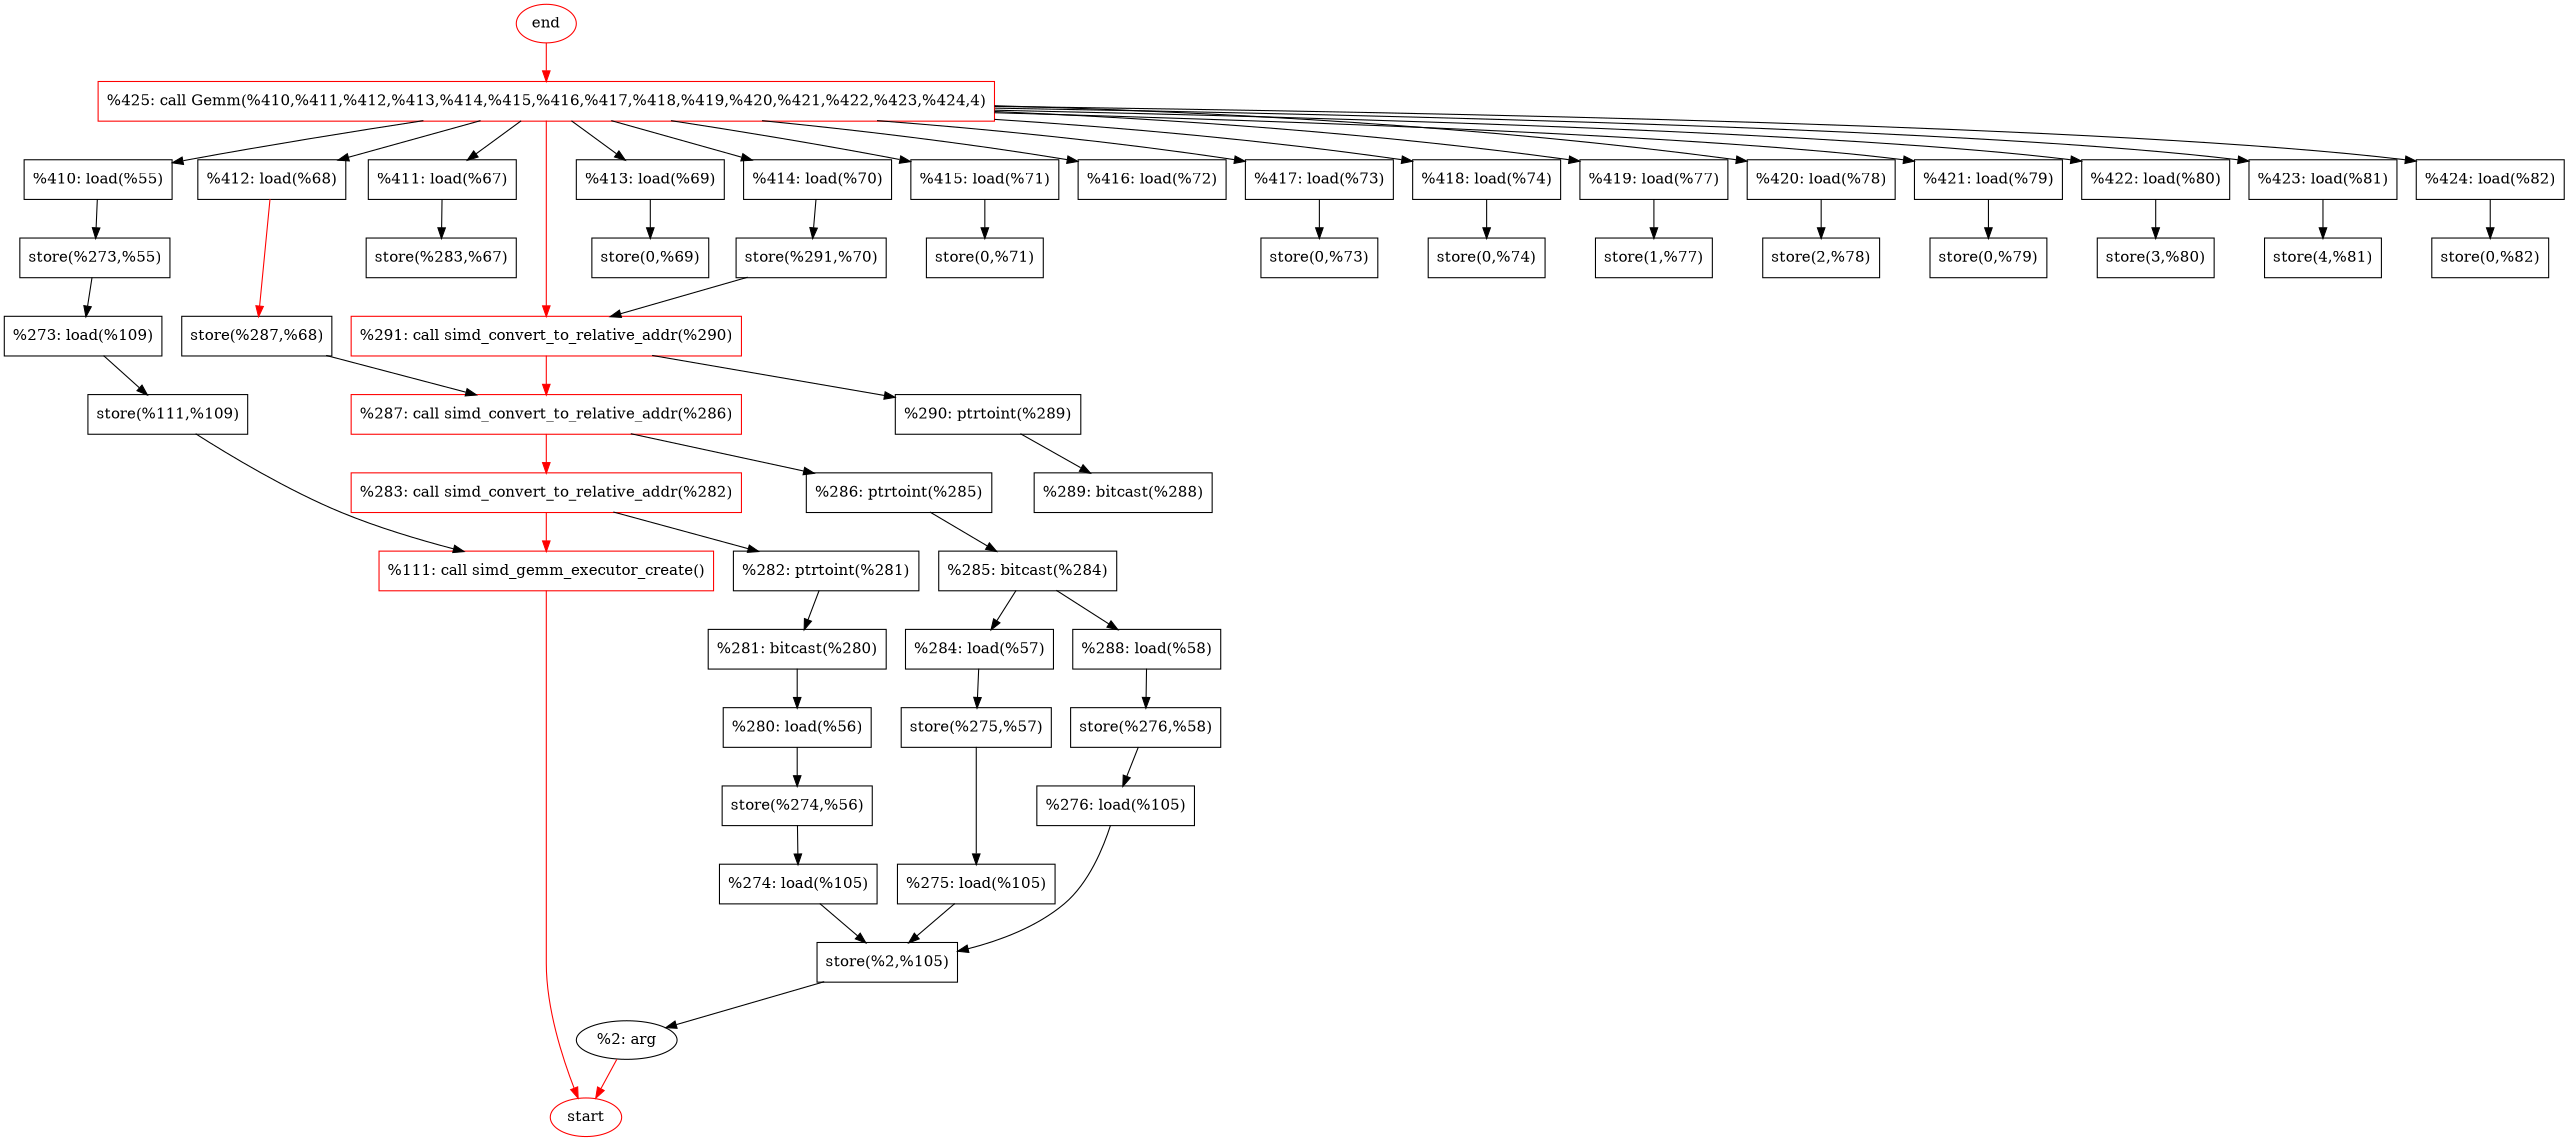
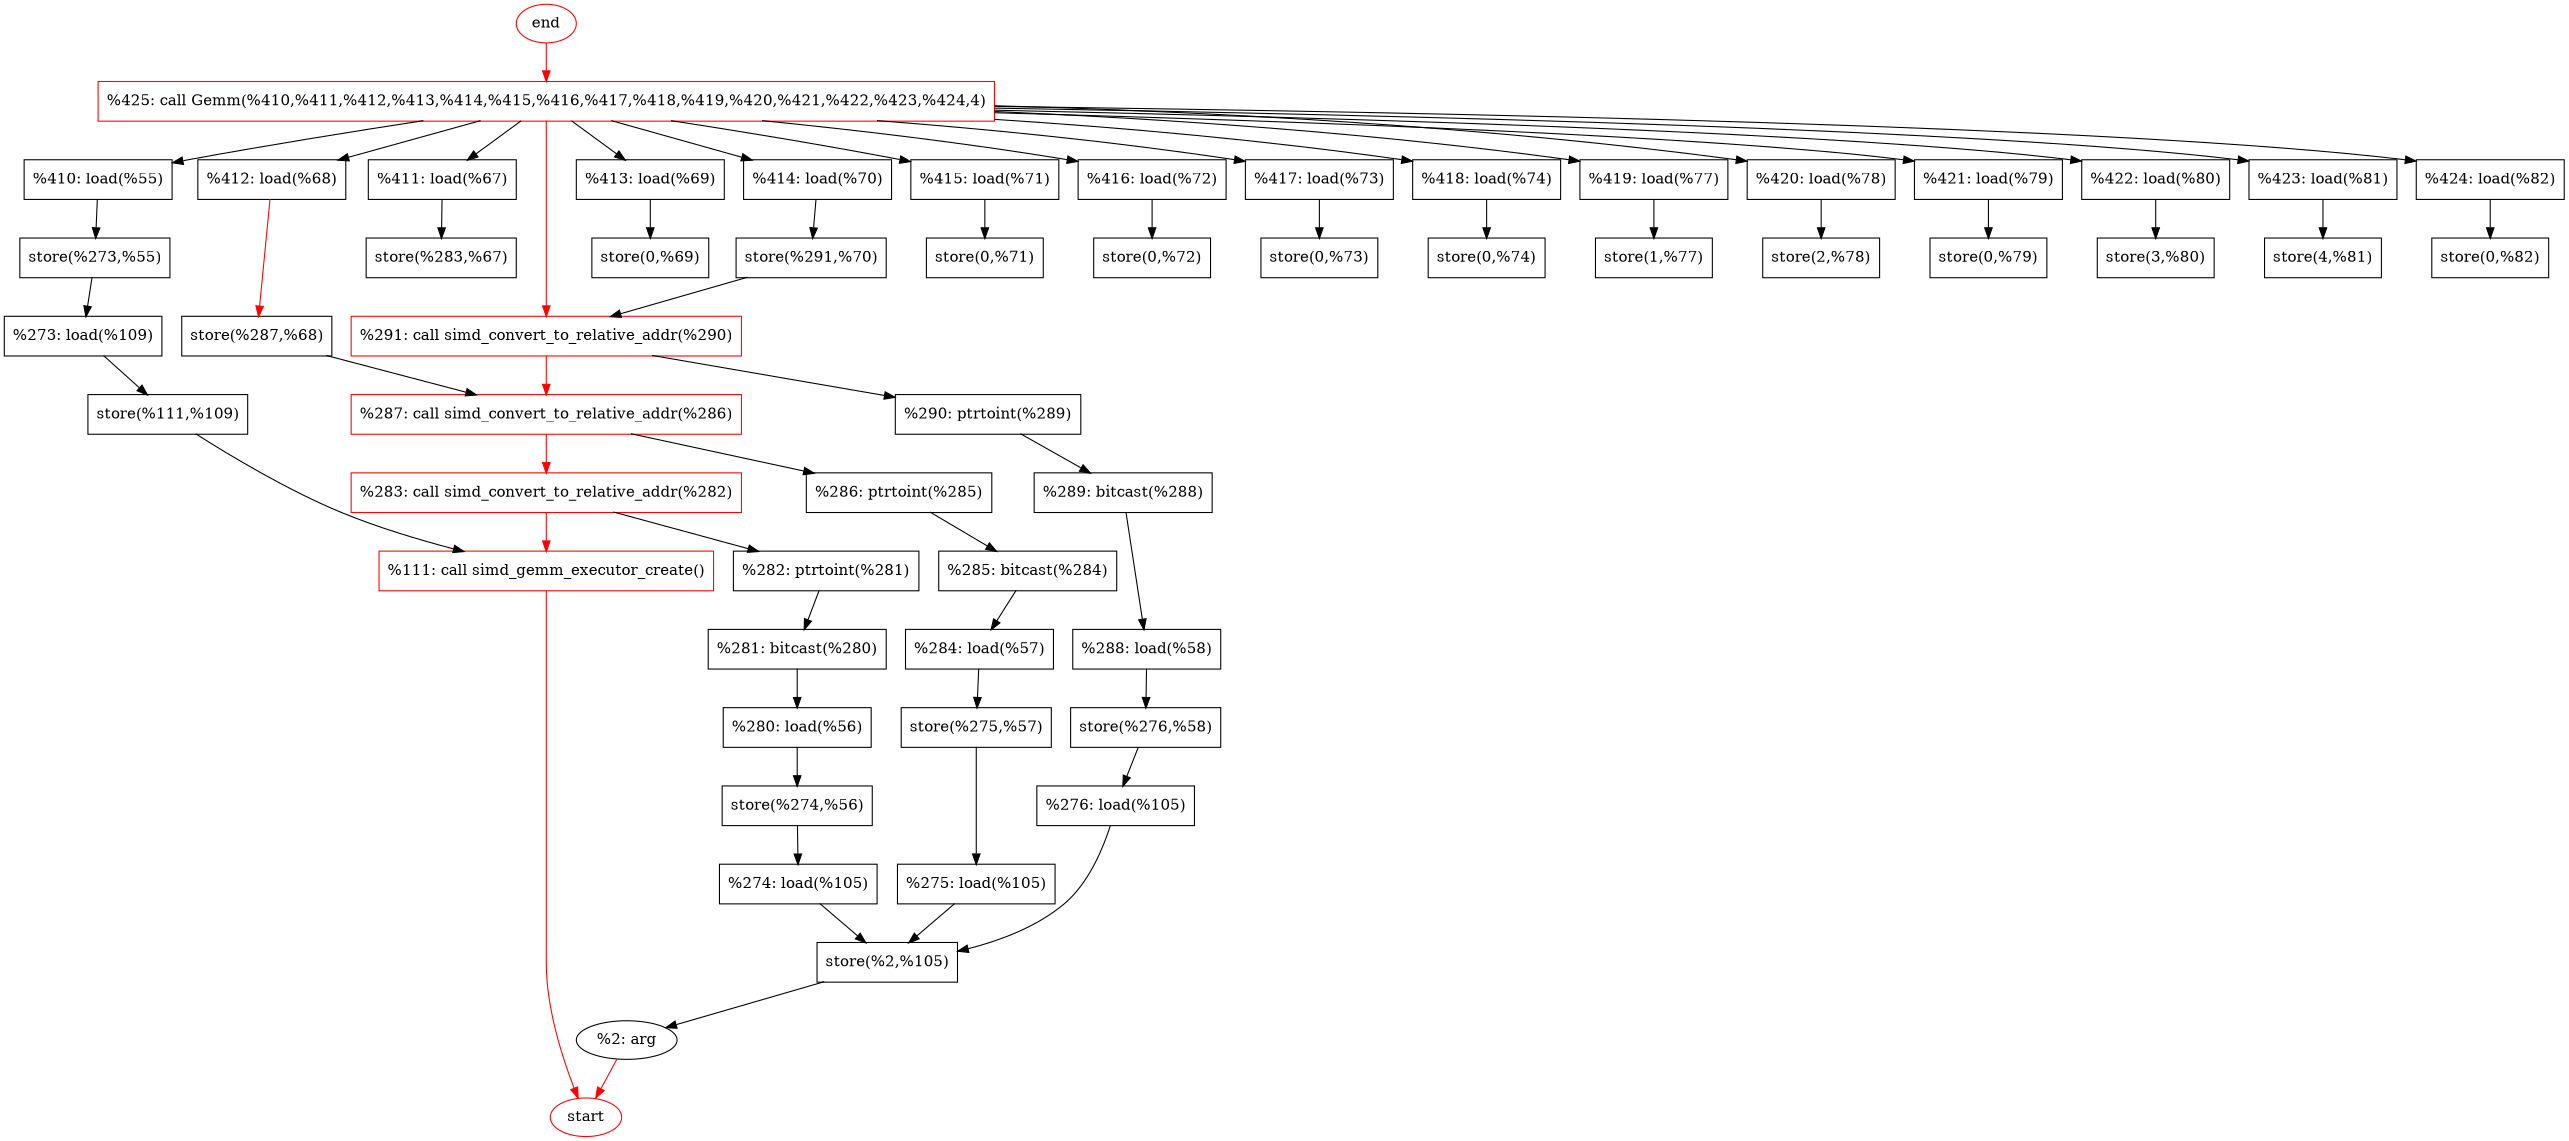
  digraph {
    node [shape=record]
    n1 [color=red label=start shape=ellipse]
    n2 [color=red label=end shape=ellipse]
    n3 [color=red label="%425: call Gemm(%410,%411,%412,%413,%414,%415,%416,%417,%418,%419,%420,%421,%422,%423,%424,4)"]
    n4 [color=red label="%291: call simd_convert_to_relative_addr(%290)"]
    n5 [label="%410: load(%55)"]
    n6 [label="%411: load(%67)"]
    n7 [label="%412: load(%68)"]
    n8 [label="%413: load(%69)"]
    n9 [label="%414: load(%70)"]
    n10 [label="%415: load(%71)"]
    n11 [label="%416: load(%72)"]
    n12 [label="%417: load(%73)"]
    n13 [label="%418: load(%74)"]
    n14 [label="%419: load(%77)"]
    n15 [label="%420: load(%78)"]
    n16 [label="%421: load(%79)"]
    n17 [label="%422: load(%80)"]
    n18 [label="%423: load(%81)"]
    n19 [label="%424: load(%82)"]
    n20 [label="%2: arg" shape=ellipse]
    n21 [label="store(%2,%105)"]
    n22 [color=red label="%111: call simd_gemm_executor_create()"]
    n23 [label="store(%111,%109)"]
    n24 [label="%273: load(%109)"]
    n25 [label="%274: load(%105)"]
    n26 [label="%275: load(%105)"]
    n27 [label="%276: load(%105)"]
    n28 [label="store(%273,%55)"]
    n29 [label="store(%274,%56)"]
    n30 [label="store(%275,%57)"]
    n31 [label="store(%276,%58)"]
    n32 [label="%280: load(%56)"]
    n33 [label="%281: bitcast(%280)"]
    n34 [label="%282: ptrtoint(%281)"]
    n35 [color=red label="%283: call simd_convert_to_relative_addr(%282)"]
    n36 [label="store(%283,%67)"]
    n37 [label="%284: load(%57)"]
    n38 [label="%285: bitcast(%284)"]
    n39 [label="%286: ptrtoint(%285)"]
    n40 [color=red label="%287: call simd_convert_to_relative_addr(%286)"]
    n41 [label="store(%287,%68)"]
    n42 [label="store(0,%69)"]
    n43 [label="%288: load(%58)"]
    n44 [label="%289: bitcast(%288)"]
    n45 [label="%290: ptrtoint(%289)"]
    n46 [label="store(%291,%70)"]
    n47 [label="store(0,%71)"]
+   n48 [label="store(0,%72)"]
    n49 [label="store(0,%73)"]
    n50 [label="store(0,%74)"]
    n51 [label="store(1,%77)"]
    n52 [label="store(2,%78)"]
    n53 [label="store(0,%79)"]
    n54 [label="store(3,%80)"]
    n55 [label="store(4,%81)"]
    n56 [label="store(0,%82)"]
    n2 -> n3 [color=red weight=100]
    n3 -> n4 [color=red weight=100]
    n3 -> n5
    n3 -> n6
    n3 -> n7
    n3 -> n8
    n3 -> n9
    n3 -> n10
    n3 -> n11
    n3 -> n12
    n3 -> n13
    n3 -> n14
    n3 -> n15
    n3 -> n16
    n3 -> n17
    n3 -> n18
    n3 -> n19
    n4 -> n40 [color=red weight=100]
    n4 -> n45
    n5 -> n28
    n6 -> n36
    n7 -> n41 [color=red]
    n8 -> n42
    n9 -> n46
    n10 -> n47
+   n11 -> n48
    n12 -> n49
    n13 -> n50
    n14 -> n51
    n15 -> n52
    n16 -> n53
    n17 -> n54
    n18 -> n55
    n19 -> n56
    n20 -> n1 [color=red weight=100]
    n21 -> n20
    n22 -> n1 [color=red weight=100]
    n23 -> n22
    n24 -> n23
    n25 -> n21
    n26 -> n21
    n27 -> n21
    n28 -> n24
    n29 -> n25
    n30 -> n26
    n31 -> n27
    n32 -> n29
    n33 -> n32
    n34 -> n33
    n35 -> n22 [color=red weight=100]
    n35 -> n34
    n37 -> n30
    n38 -> n37
    n39 -> n38
    n40 -> n35 [color=red weight=100]
    n40 -> n39
    n41 -> n40
    n43 -> n31
-   n38 -> n43
+   n44 -> n43
    n45 -> n44
    n46 -> n4
  }
